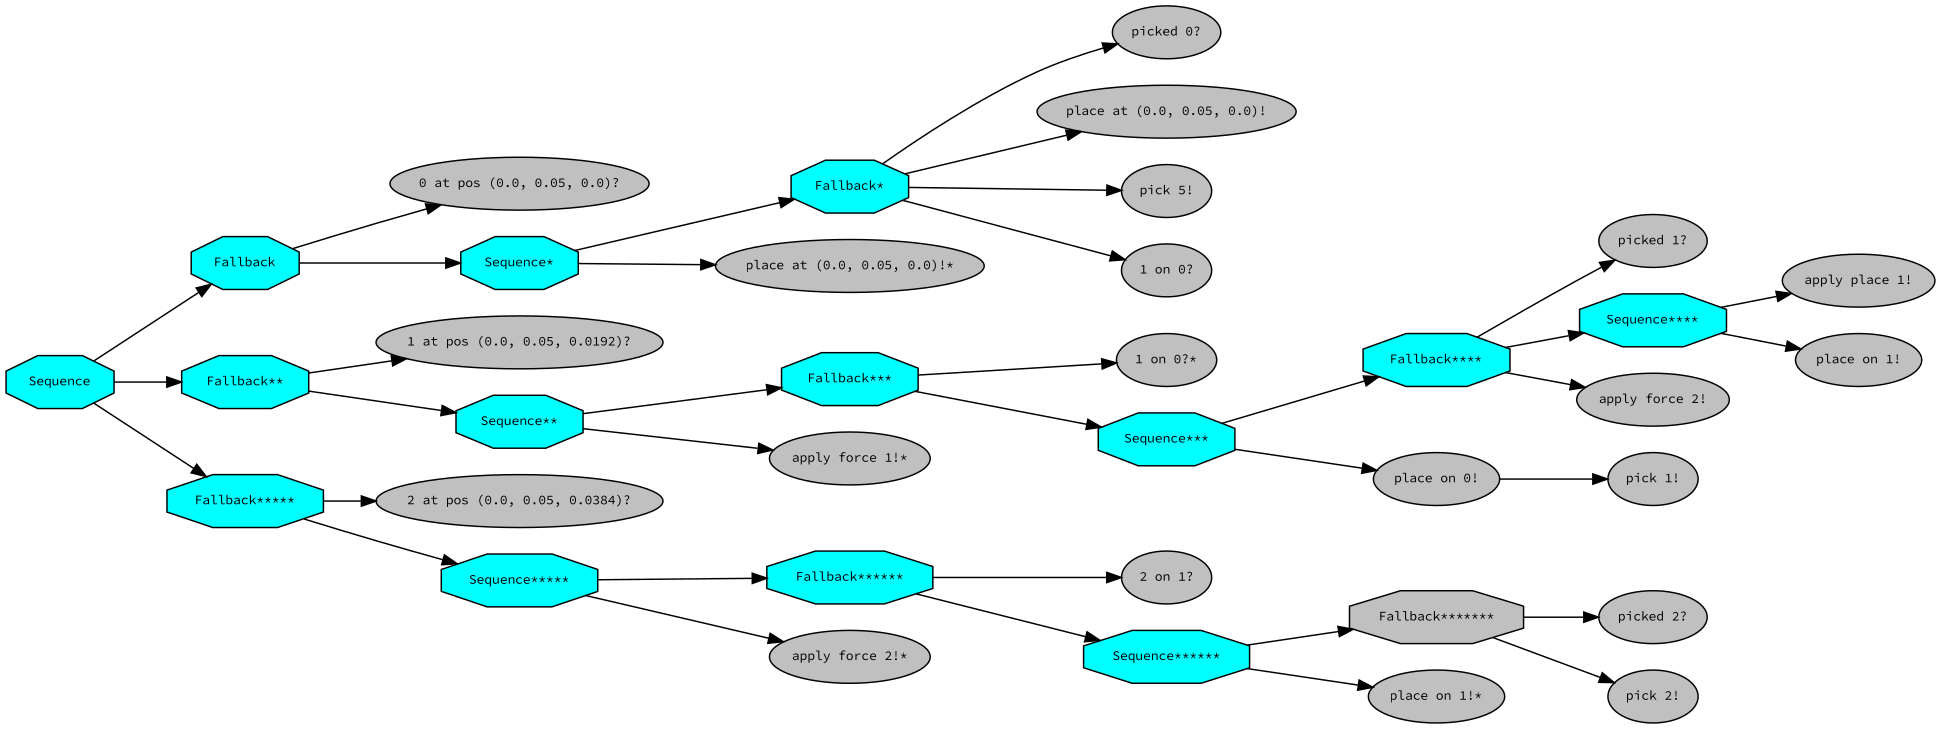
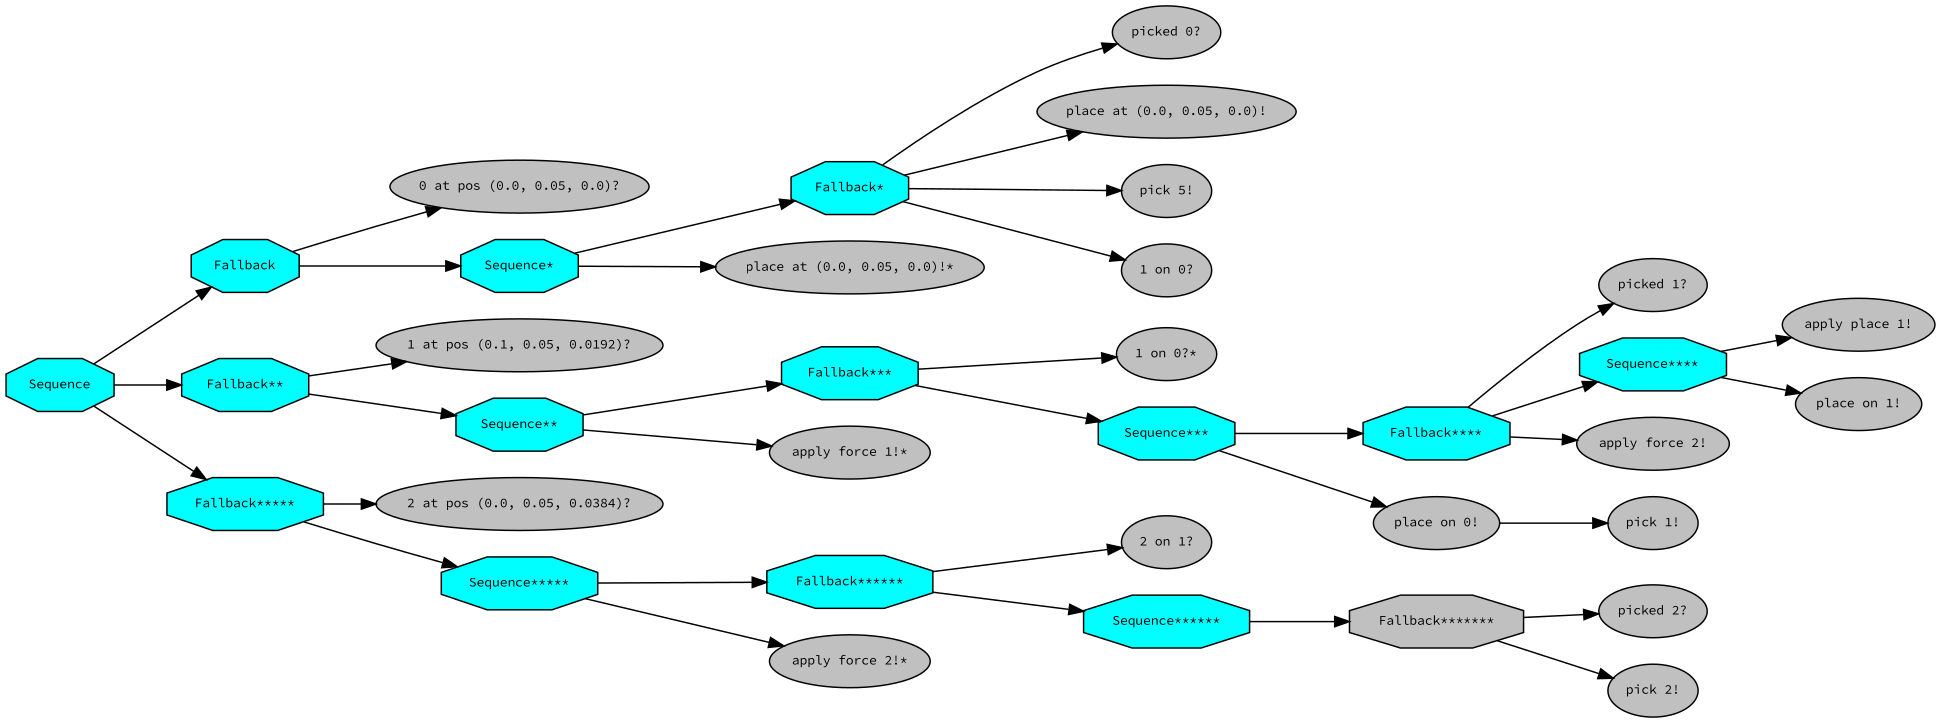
  digraph {
    fontname="Source Code Pro"
    ordering=out
    rankdir=LR
    node [fillcolor=gray fontcolor=black fontname="Source Code Pro" fontsize=9 shape=ellipse style=filled]
    edge [fontname="Source Code Pro"]
    n1 [fillcolor=cyan label=Sequence shape=octagon]
    n2 [fillcolor=cyan label=Fallback shape=octagon]
    n3 [fillcolor=cyan label="Fallback**" shape=octagon]
    n4 [fillcolor=cyan label="Fallback*****" shape=octagon]
    n5 [label="0 at pos (0.0, 0.05, 0.0)?"]
    n6 [fillcolor=cyan label="Sequence*" shape=octagon]
-   n7 [label="1 at pos (0.0, 0.05, 0.0192)?"]
+   n7 [label="1 at pos (0.1, 0.05, 0.0192)?"]
    n8 [fillcolor=cyan label="Sequence**" shape=octagon]
    n9 [label="2 at pos (0.0, 0.05, 0.0384)?"]
    n10 [fillcolor=cyan label="Sequence*****" shape=octagon]
    n11 [fillcolor=cyan label="Fallback*" shape=octagon]
    n12 [label="place at (0.0, 0.05, 0.0)!*"]
    n13 [label="picked 0?"]
    n14 [label="place at (0.0, 0.05, 0.0)!"]
    n15 [label="pick 5!"]
    n16 [label="1 on 0?"]
    n17 [fillcolor=cyan label="Fallback***" shape=octagon]
    n18 [label="apply force 1!*"]
    n19 [label="1 on 0?*"]
    n20 [fillcolor=cyan label="Sequence***" shape=octagon]
    n21 [fillcolor=cyan label="Fallback****" shape=octagon]
    n22 [label="place on 0!"]
    n23 [label="picked 1?"]
    n24 [fillcolor=cyan label="Sequence****" shape=octagon]
    n25 [label="apply force 2!"]
    n26 [label="pick 1!"]
    n27 [label="apply place 1!"]
    n28 [label="place on 1!"]
    n29 [fillcolor=cyan label="Fallback******" shape=octagon]
    n30 [label="apply force 2!*"]
    n31 [label="2 on 1?"]
    n32 [fillcolor=cyan label="Sequence******" shape=octagon]
    n33 [label="Fallback*******" shape=octagon]
-   n34 [label="place on 1!*"]
    n35 [label="picked 2?"]
    n36 [label="pick 2!"]
    n1 -> n2
    n1 -> n3
    n1 -> n4
    n2 -> n5
    n2 -> n6
    n3 -> n7
    n3 -> n8
    n4 -> n9
    n4 -> n10
    n6 -> n11
    n6 -> n12
    n8 -> n17
    n8 -> n18
    n10 -> n29
    n10 -> n30
    n11 -> n13
    n11 -> n14
    n11 -> n15
    n11 -> n16
    n17 -> n19
    n17 -> n20
    n20 -> n21
    n20 -> n22
    n21 -> n23
    n21 -> n24
    n21 -> n25
    n22 -> n26
    n24 -> n27
    n24 -> n28
    n29 -> n31
    n29 -> n32
    n32 -> n33
-   n32 -> n34
    n33 -> n35
    n33 -> n36
  }
